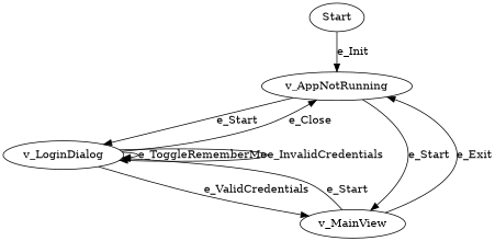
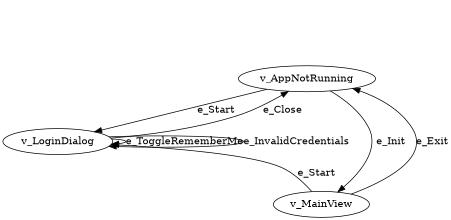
  digraph {
-   Start
    v_AppNotRunning
    v_LoginDialog
    v_MainView
-   Start -> v_AppNotRunning [label=e_Init]
    v_AppNotRunning -> v_LoginDialog [label=e_Start]
-   v_AppNotRunning -> v_MainView [label=e_Start]
+   v_AppNotRunning -> v_MainView [label=e_Init]
    v_LoginDialog -> v_AppNotRunning [label=e_Close]
    v_LoginDialog -> v_LoginDialog [label=e_ToggleRememberMe]
    v_LoginDialog -> v_LoginDialog [label=e_InvalidCredentials]
-   v_LoginDialog -> v_MainView [label=e_ValidCredentials]
    v_MainView -> v_AppNotRunning [label=e_Exit]
    v_MainView -> v_LoginDialog [label=e_Start]
  }
